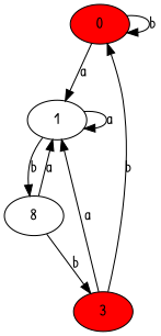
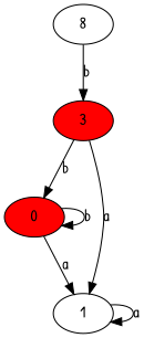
  digraph {
    fontname="Patrick Hand"
    rankdir=TB
    node [fontname="Patrick Hand"]
    edge [fontname="Patrick Hand"]
    0 [fillcolor=red style=filled]
    1
    n3 [label=8]
    3 [fillcolor=red style=filled]
    0 -> 0 [label=b]
    0 -> 1 [label=a]
    1 -> 1 [label=a]
-   1 -> n3 [label=b]
-   n3 -> 1 [label=a]
    n3 -> 3 [label=b]
    3 -> 0 [label=b]
    3 -> 1 [label=a]
  }
